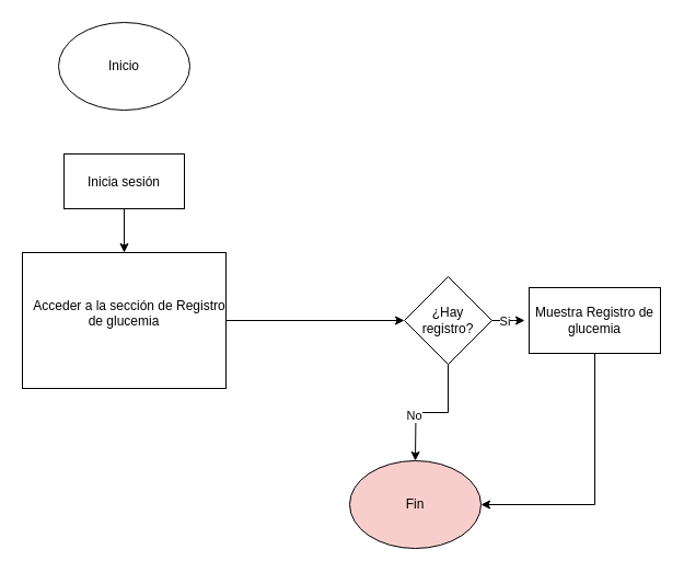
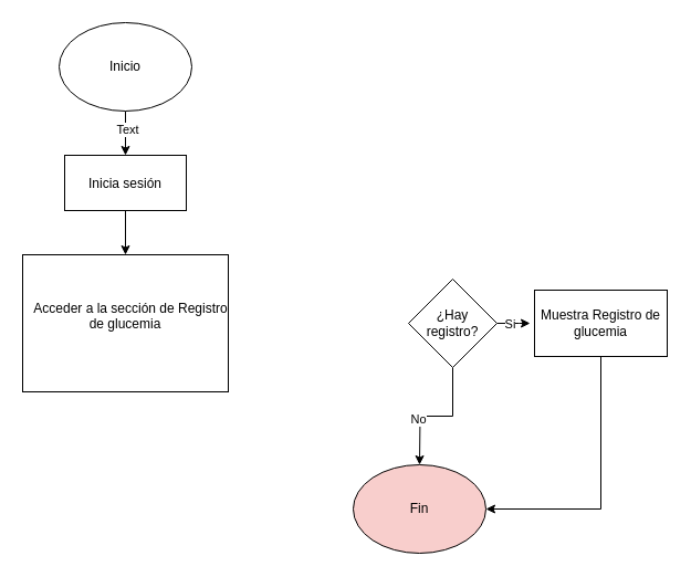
  <mxCell id="0" />
  <mxCell id="1" parent="0" />
+ <mxCell id="2" style="edgeStyle=orthogonalEdgeStyle;rounded=0;orthogonalLoop=1;jettySize=auto;html=1;entryX=0.5;entryY=0;entryDx=0;entryDy=0;" edge="1" parent="1" source="4" target="6"><mxGeometry relative="1" as="geometry" /></mxCell>
+ <mxCell id="3" value="Text" style="edgeLabel;html=1;align=center;verticalAlign=middle;resizable=0;points=[];" connectable="0" vertex="1" parent="2"><mxGeometry x="-0.2" y="1" relative="1" as="geometry"><mxPoint as="offset" /></mxGeometry></mxCell>
  <mxCell id="4" value="Inicio" style="ellipse;whiteSpace=wrap;html=1;" vertex="1" parent="1"><mxGeometry x="53" y="20" width="120" height="80" as="geometry" /></mxCell>
  <mxCell id="5" style="edgeStyle=orthogonalEdgeStyle;rounded=0;orthogonalLoop=1;jettySize=auto;html=1;entryX=0.5;entryY=0;entryDx=0;entryDy=0;" edge="1" parent="1" source="6" target="8"><mxGeometry relative="1" as="geometry" /></mxCell>
  <mxCell id="6" value="Inicia sesión" style="" vertex="1" parent="1"><mxGeometry x="58" y="140" width="110" height="50" as="geometry" /></mxCell>
- <mxCell id="7" value="" style="edgeStyle=orthogonalEdgeStyle;rounded=0;orthogonalLoop=1;jettySize=auto;html=1;" edge="1" parent="1" source="8" target="13"><mxGeometry relative="1" as="geometry" /></mxCell>
  <mxCell id="8" value="   Acceder a la sección de Registro &#10;de glucemia&#10;" style="" vertex="1" parent="1"><mxGeometry x="20" y="230" width="186" height="124" as="geometry" /></mxCell>
  <mxCell id="9" value="" style="edgeStyle=orthogonalEdgeStyle;rounded=0;orthogonalLoop=1;jettySize=auto;html=1;" edge="1" parent="1" source="13"><mxGeometry relative="1" as="geometry"><mxPoint x="479" y="292" as="targetPoint" /></mxGeometry></mxCell>
  <mxCell id="10" value="Si" style="edgeLabel;html=1;align=center;verticalAlign=middle;resizable=0;points=[];" connectable="0" vertex="1" parent="9"><mxGeometry x="-0.273" relative="1" as="geometry"><mxPoint as="offset" /></mxGeometry></mxCell>
  <mxCell id="11" style="edgeStyle=orthogonalEdgeStyle;rounded=0;orthogonalLoop=1;jettySize=auto;html=1;" edge="1" parent="1" source="13"><mxGeometry relative="1" as="geometry"><mxPoint x="379" y="420" as="targetPoint" /></mxGeometry></mxCell>
  <mxCell id="12" value="No" style="edgeLabel;html=1;align=center;verticalAlign=middle;resizable=0;points=[];" connectable="0" vertex="1" parent="11"><mxGeometry x="0.3" y="-2" relative="1" as="geometry"><mxPoint as="offset" /></mxGeometry></mxCell>
  <mxCell id="13" value="¿Hay registro?" style="rhombus;whiteSpace=wrap;html=1;" vertex="1" parent="1"><mxGeometry x="369" y="252" width="80" height="80" as="geometry" /></mxCell>
  <mxCell id="14" style="edgeStyle=orthogonalEdgeStyle;rounded=0;orthogonalLoop=1;jettySize=auto;html=1;entryX=1;entryY=0.5;entryDx=0;entryDy=0;exitX=0.5;exitY=1;exitDx=0;exitDy=0;" edge="1" parent="1" source="15" target="16"><mxGeometry relative="1" as="geometry"><mxPoint x="543" y="500" as="targetPoint" /><Array as="points"><mxPoint x="543" y="460" /></Array></mxGeometry></mxCell>
  <mxCell id="15" value="Muestra Registro de glucemia" style="rounded=0;whiteSpace=wrap;html=1;" vertex="1" parent="1"><mxGeometry x="483" y="262" width="120" height="60" as="geometry" /></mxCell>
  <mxCell id="16" value="Fin" style="ellipse;whiteSpace=wrap;html=1;fillColor=#f8cecc;" vertex="1" parent="1"><mxGeometry x="319" y="420" width="120" height="80" as="geometry" /></mxCell>
